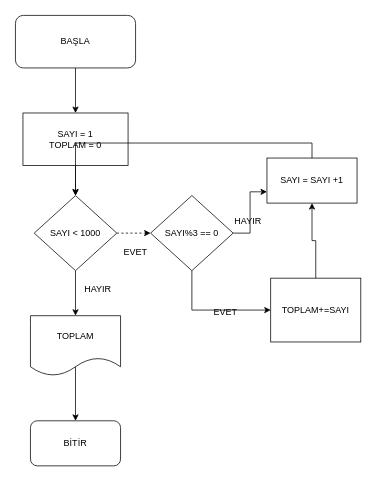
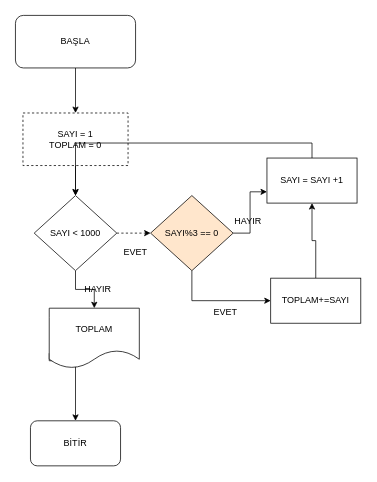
  <mxCell id="0" />
  <mxCell id="1" parent="0" />
  <mxCell id="2" style="rounded=0;orthogonalLoop=1;jettySize=auto;html=1;entryX=0.5;entryY=0;entryDx=0;entryDy=0;" edge="1" parent="1" source="3" target="5"><mxGeometry relative="1" as="geometry" /></mxCell>
  <mxCell id="3" value="BAŞLA" style="rounded=1;whiteSpace=wrap;html=1;" vertex="1" parent="1"><mxGeometry x="20" y="20" width="160" height="70" as="geometry" /></mxCell>
  <mxCell id="4" style="edgeStyle=orthogonalEdgeStyle;rounded=0;orthogonalLoop=1;jettySize=auto;html=1;exitX=0.5;exitY=1;exitDx=0;exitDy=0;entryX=0.5;entryY=0;entryDx=0;entryDy=0;" edge="1" parent="1" source="5" target="8"><mxGeometry relative="1" as="geometry" /></mxCell>
- <mxCell id="5" value="SAYI = 1&lt;br&gt;TOPLAM = 0" style="rounded=0;whiteSpace=wrap;html=1;" vertex="1" parent="1"><mxGeometry x="30" y="150" width="140" height="70" as="geometry" /></mxCell>
+ <mxCell id="5" value="SAYI = 1&lt;br&gt;TOPLAM = 0" style="rounded=0;whiteSpace=wrap;html=1;dashed=1;" vertex="1" parent="1"><mxGeometry x="30" y="150" width="140" height="70" as="geometry" /></mxCell>
  <mxCell id="6" style="edgeStyle=orthogonalEdgeStyle;rounded=0;orthogonalLoop=1;jettySize=auto;html=1;exitX=1;exitY=0.5;exitDx=0;exitDy=0;entryX=0;entryY=0.5;entryDx=0;entryDy=0;dashed=1;" edge="1" parent="1" source="8" target="11"><mxGeometry relative="1" as="geometry" /></mxCell>
  <mxCell id="7" style="edgeStyle=orthogonalEdgeStyle;rounded=0;orthogonalLoop=1;jettySize=auto;html=1;exitX=0.5;exitY=1;exitDx=0;exitDy=0;entryX=0.5;entryY=0;entryDx=0;entryDy=0;" edge="1" parent="1" source="8" target="20"><mxGeometry relative="1" as="geometry" /></mxCell>
  <mxCell id="8" value="SAYI &amp;lt; 1000" style="rhombus;whiteSpace=wrap;html=1;" vertex="1" parent="1"><mxGeometry x="45" y="260" width="110" height="100" as="geometry" /></mxCell>
  <mxCell id="9" style="edgeStyle=orthogonalEdgeStyle;rounded=0;orthogonalLoop=1;jettySize=auto;html=1;exitX=0.5;exitY=1;exitDx=0;exitDy=0;entryX=0;entryY=0.5;entryDx=0;entryDy=0;" edge="1" parent="1" source="11" target="13"><mxGeometry relative="1" as="geometry" /></mxCell>
  <mxCell id="10" style="edgeStyle=orthogonalEdgeStyle;rounded=0;orthogonalLoop=1;jettySize=auto;html=1;exitX=1;exitY=0.5;exitDx=0;exitDy=0;entryX=0;entryY=0.75;entryDx=0;entryDy=0;" edge="1" parent="1" source="11" target="16"><mxGeometry relative="1" as="geometry" /></mxCell>
- <mxCell id="11" value="SAYI%3 == 0" style="rhombus;whiteSpace=wrap;html=1;" vertex="1" parent="1"><mxGeometry x="200" y="260" width="110" height="100" as="geometry" /></mxCell>
+ <mxCell id="11" value="SAYI%3 == 0" style="rhombus;whiteSpace=wrap;html=1;fillColor=#ffe6cc;" vertex="1" parent="1"><mxGeometry x="200" y="260" width="110" height="100" as="geometry" /></mxCell>
  <mxCell id="12" style="edgeStyle=orthogonalEdgeStyle;rounded=0;orthogonalLoop=1;jettySize=auto;html=1;exitX=0.5;exitY=0;exitDx=0;exitDy=0;entryX=0.5;entryY=1;entryDx=0;entryDy=0;" edge="1" parent="1" source="13" target="16"><mxGeometry relative="1" as="geometry" /></mxCell>
- <mxCell id="13" value="TOPLAM+=SAYI" style="rounded=0;whiteSpace=wrap;html=1;" vertex="1" parent="1"><mxGeometry x="360" y="370" width="120" height="85" as="geometry" /></mxCell>
+ <mxCell id="13" value="TOPLAM+=SAYI" style="rounded=0;whiteSpace=wrap;html=1;" vertex="1" parent="1"><mxGeometry x="360" y="370" width="120" height="60" as="geometry" /></mxCell>
  <mxCell id="14" value="EVET" style="text;html=1;strokeColor=none;fillColor=none;align=center;verticalAlign=middle;whiteSpace=wrap;rounded=0;" vertex="1" parent="1"><mxGeometry x="270" y="400" width="60" height="30" as="geometry" /></mxCell>
  <mxCell id="15" style="edgeStyle=orthogonalEdgeStyle;rounded=0;orthogonalLoop=1;jettySize=auto;html=1;exitX=0.5;exitY=0;exitDx=0;exitDy=0;entryX=0.5;entryY=0;entryDx=0;entryDy=0;" edge="1" parent="1" source="16" target="8"><mxGeometry relative="1" as="geometry" /></mxCell>
  <mxCell id="16" value="SAYI = SAYI +1" style="rounded=0;whiteSpace=wrap;html=1;" vertex="1" parent="1"><mxGeometry x="355" y="210" width="120" height="60" as="geometry" /></mxCell>
  <mxCell id="17" value="EVET" style="text;html=1;strokeColor=none;fillColor=none;align=center;verticalAlign=middle;whiteSpace=wrap;rounded=0;" vertex="1" parent="1"><mxGeometry x="150" y="320" width="60" height="30" as="geometry" /></mxCell>
  <mxCell id="18" value="HAYIR" style="text;html=1;strokeColor=none;fillColor=none;align=center;verticalAlign=middle;whiteSpace=wrap;rounded=0;" vertex="1" parent="1"><mxGeometry x="300" y="280" width="60" height="30" as="geometry" /></mxCell>
  <mxCell id="19" style="edgeStyle=orthogonalEdgeStyle;rounded=0;orthogonalLoop=1;jettySize=auto;html=1;exitX=0;exitY=0.75;exitDx=0;exitDy=0;entryX=0.5;entryY=0;entryDx=0;entryDy=0;" edge="1" parent="1" source="20" target="22"><mxGeometry relative="1" as="geometry"><Array as="points"><mxPoint x="100" y="480" /></Array></mxGeometry></mxCell>
- <mxCell id="20" value="TOPLAM" style="shape=document;whiteSpace=wrap;html=1;boundedLbl=1;" vertex="1" parent="1"><mxGeometry x="40" y="420" width="120" height="80" as="geometry" /></mxCell>
+ <mxCell id="20" value="TOPLAM" style="shape=document;whiteSpace=wrap;html=1;boundedLbl=1;" vertex="1" parent="1"><mxGeometry x="65" y="410" width="120" height="80" as="geometry" /></mxCell>
  <mxCell id="21" value="HAYIR" style="text;html=1;strokeColor=none;fillColor=none;align=center;verticalAlign=middle;whiteSpace=wrap;rounded=0;" vertex="1" parent="1"><mxGeometry x="100" y="370" width="60" height="30" as="geometry" /></mxCell>
  <mxCell id="22" value="BİTİR" style="rounded=1;whiteSpace=wrap;html=1;" vertex="1" parent="1"><mxGeometry x="40" y="560" width="120" height="60" as="geometry" /></mxCell>
